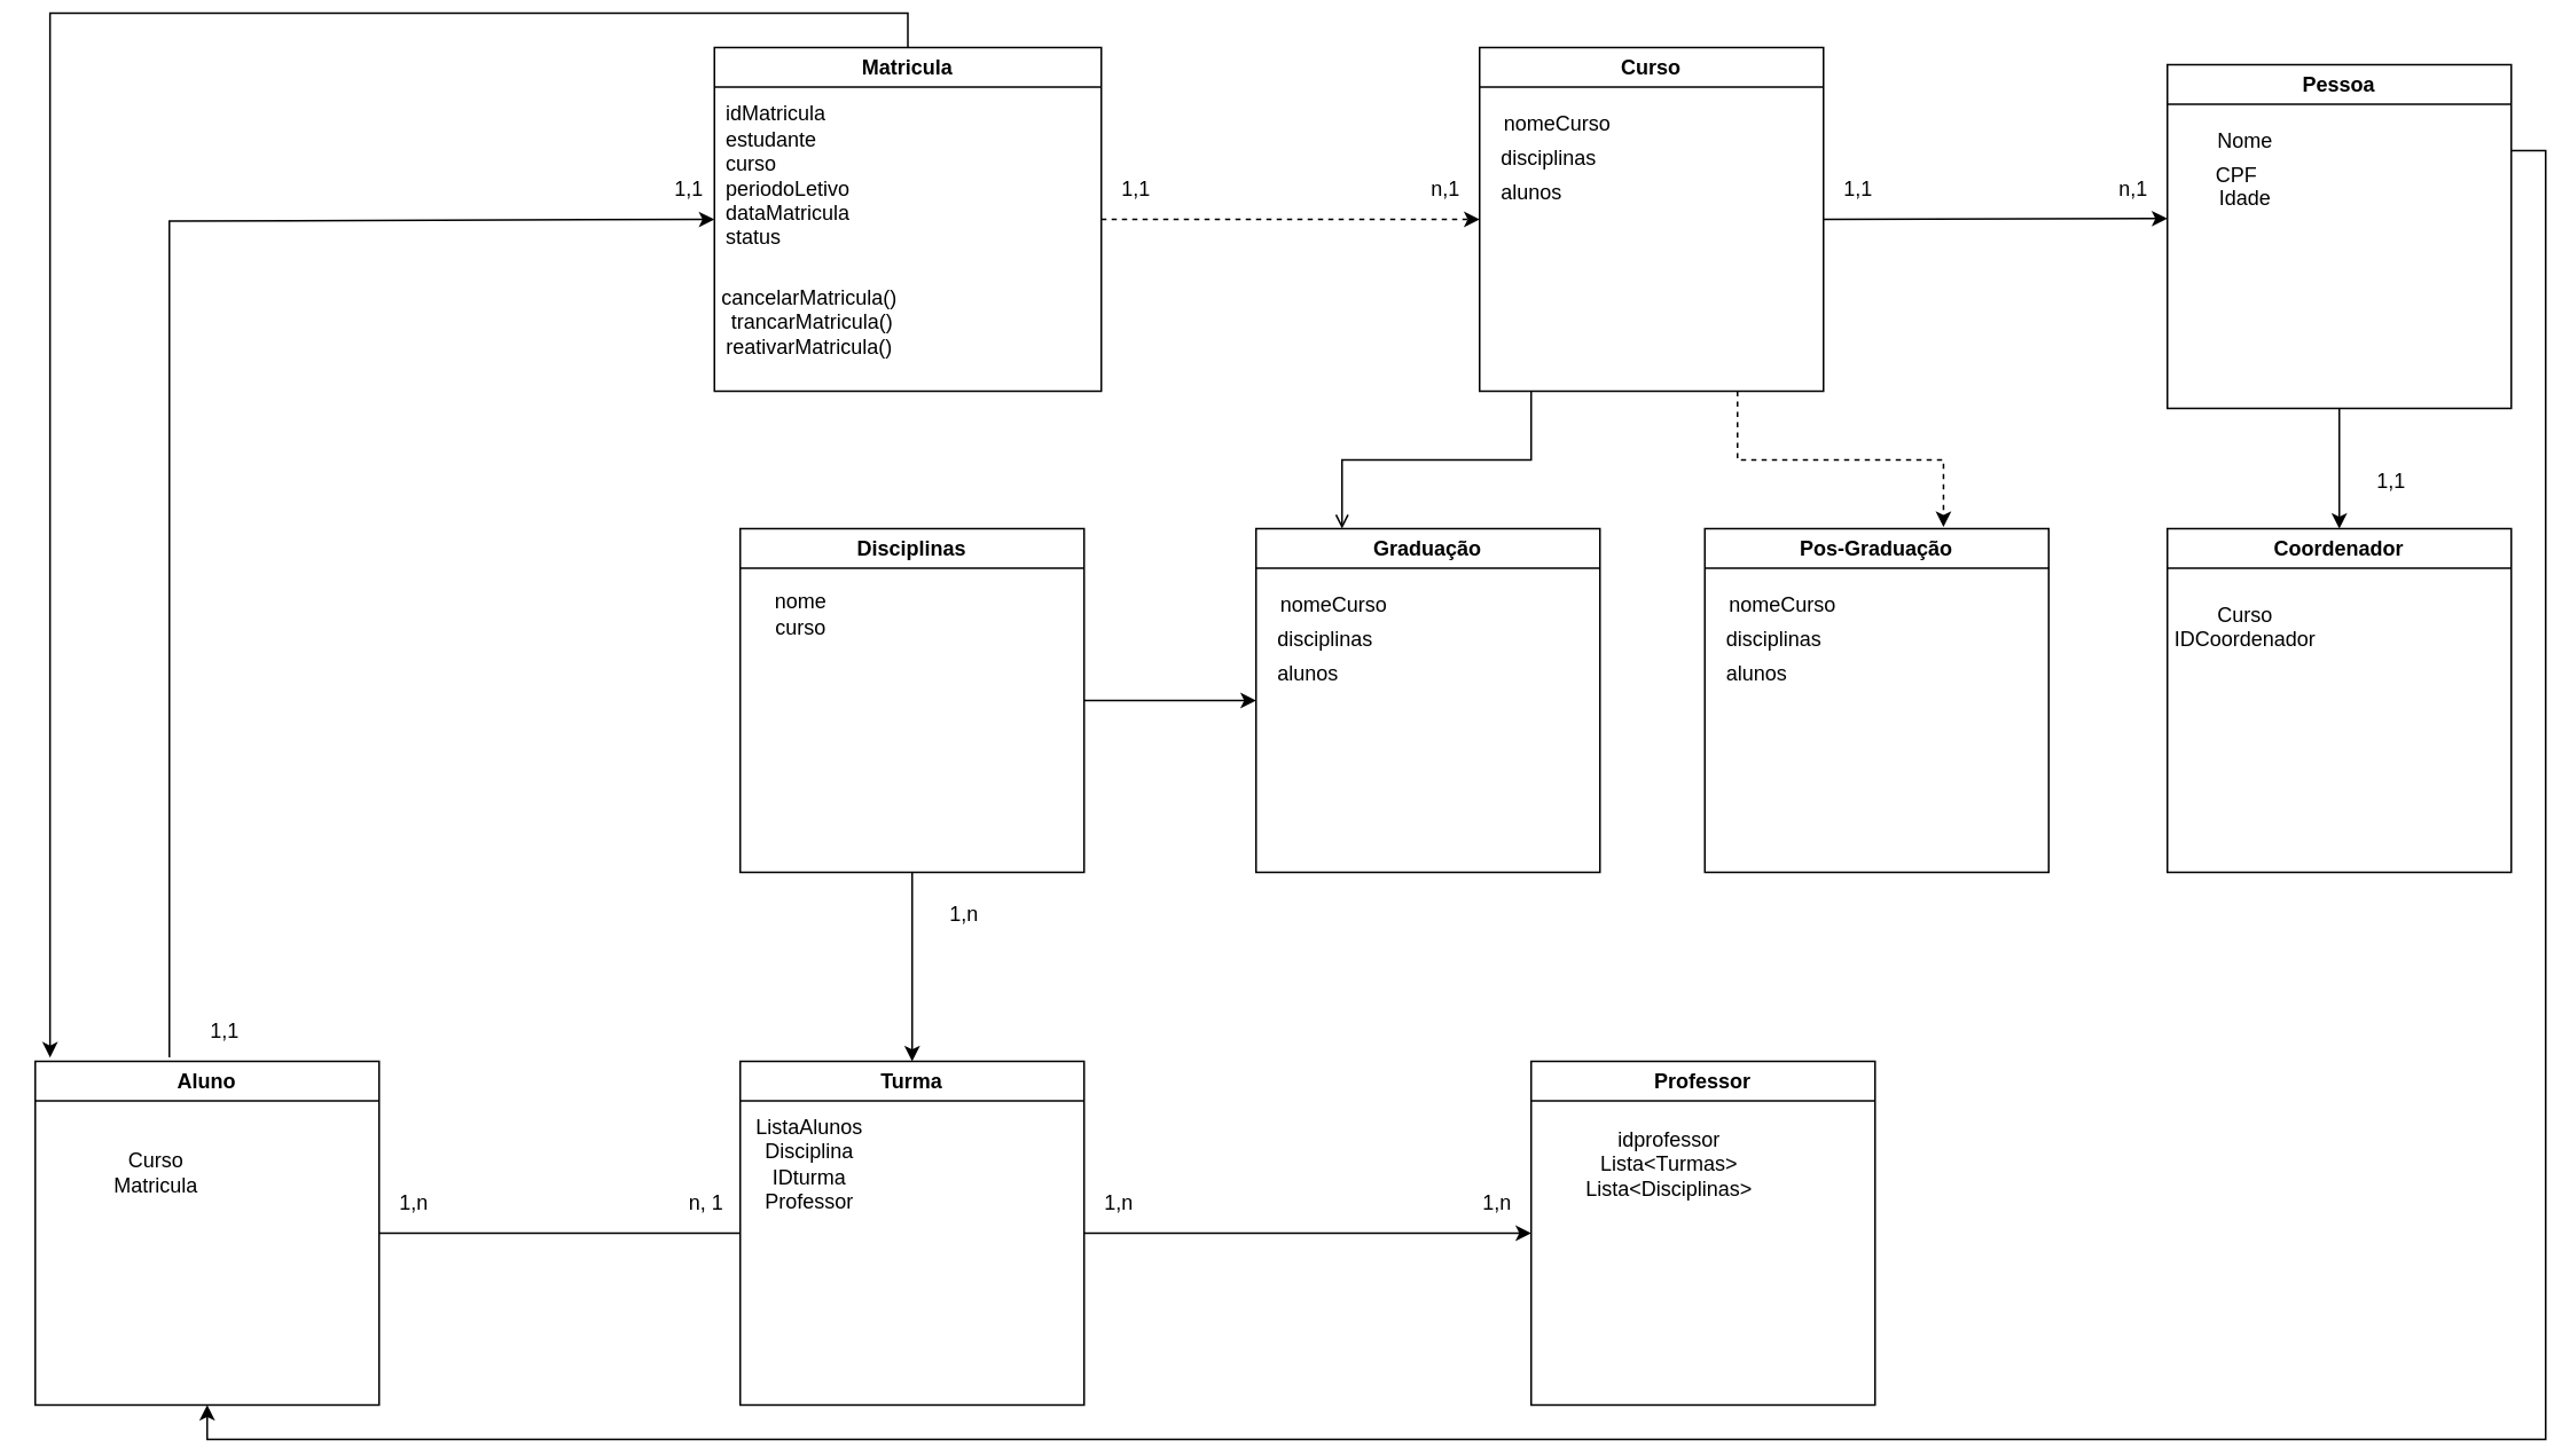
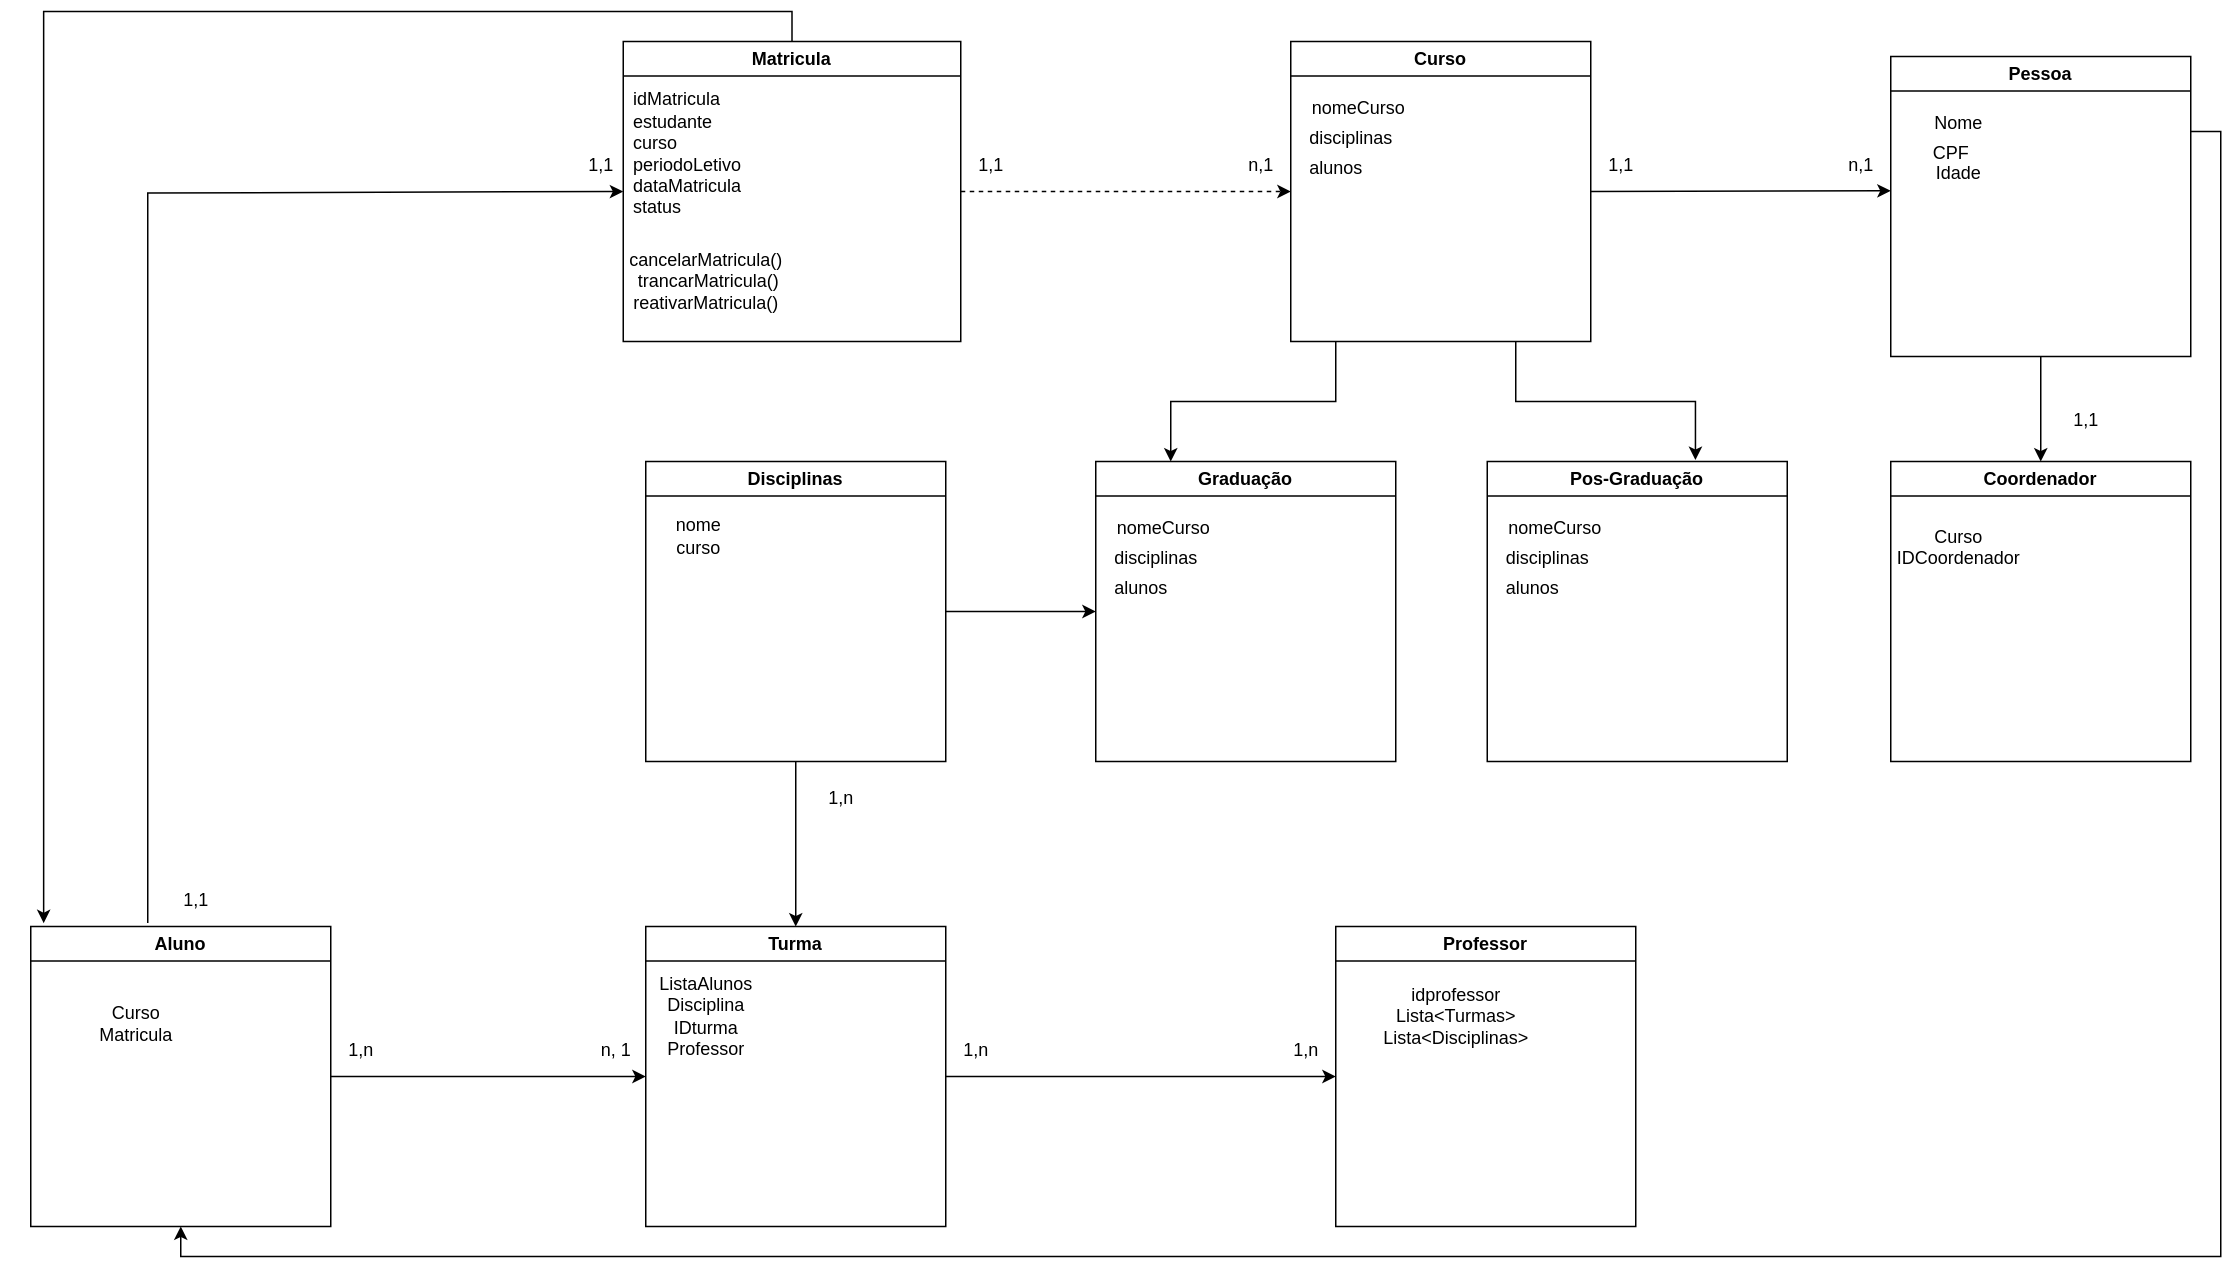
  <mxCell id="0" />
  <mxCell id="1" parent="0" />
- <mxCell id="2" style="edgeStyle=orthogonalEdgeStyle;rounded=0;orthogonalLoop=1;jettySize=auto;html=1;exitX=1;exitY=0.5;exitDx=0;exitDy=0;entryX=0;entryY=0.5;entryDx=0;entryDy=0;endArrow=none;" edge="1" parent="1" source="3" target="6"><mxGeometry relative="1" as="geometry" /></mxCell>
+ <mxCell id="2" style="edgeStyle=orthogonalEdgeStyle;rounded=0;orthogonalLoop=1;jettySize=auto;html=1;exitX=1;exitY=0.5;exitDx=0;exitDy=0;entryX=0;entryY=0.5;entryDx=0;entryDy=0;" edge="1" parent="1" source="3" target="6"><mxGeometry relative="1" as="geometry" /></mxCell>
  <mxCell id="3" value="Aluno" style="swimlane;whiteSpace=wrap;html=1;" vertex="1" parent="1"><mxGeometry x="20" y="610" width="200" height="200" as="geometry" /></mxCell>
  <mxCell id="4" value="Curso&lt;br&gt;Matricula" style="text;html=1;align=center;verticalAlign=middle;resizable=0;points=[];autosize=1;strokeColor=none;fillColor=none;" vertex="1" parent="3"><mxGeometry x="35" y="45" width="70" height="40" as="geometry" /></mxCell>
  <mxCell id="5" style="edgeStyle=orthogonalEdgeStyle;rounded=0;orthogonalLoop=1;jettySize=auto;html=1;entryX=0;entryY=0.5;entryDx=0;entryDy=0;" edge="1" parent="1" source="6" target="23"><mxGeometry relative="1" as="geometry" /></mxCell>
  <mxCell id="6" value="Turma" style="swimlane;whiteSpace=wrap;html=1;" vertex="1" parent="1"><mxGeometry x="430" y="610" width="200" height="200" as="geometry" /></mxCell>
  <mxCell id="7" value="ListaAlunos&lt;br&gt;Disciplina&lt;br&gt;IDturma&lt;br&gt;Professor" style="text;html=1;align=center;verticalAlign=middle;resizable=0;points=[];autosize=1;strokeColor=none;fillColor=none;" vertex="1" parent="6"><mxGeometry x="-5" y="25" width="90" height="70" as="geometry" /></mxCell>
  <mxCell id="8" style="edgeStyle=orthogonalEdgeStyle;rounded=0;orthogonalLoop=1;jettySize=auto;html=1;exitX=0.39;exitY=-0.012;exitDx=0;exitDy=0;entryX=0;entryY=0.5;entryDx=0;entryDy=0;exitPerimeter=0;" edge="1" parent="1" source="3" target="10"><mxGeometry relative="1" as="geometry"><mxPoint x="220" y="120" as="sourcePoint" /><Array as="points"><mxPoint x="98" y="121" /><mxPoint x="415" y="121" /></Array></mxGeometry></mxCell>
  <mxCell id="9" style="edgeStyle=orthogonalEdgeStyle;rounded=0;orthogonalLoop=1;jettySize=auto;html=1;entryX=0;entryY=0.5;entryDx=0;entryDy=0;dashed=1;" edge="1" parent="1" source="10" target="19"><mxGeometry relative="1" as="geometry" /></mxCell>
  <mxCell id="10" value="Matricula" style="swimlane;whiteSpace=wrap;html=1;startSize=23;" vertex="1" parent="1"><mxGeometry x="415" y="20" width="225" height="200" as="geometry" /></mxCell>
  <mxCell id="11" value="&lt;div&gt;idMatricula&lt;/div&gt;&lt;div&gt;estudante&lt;/div&gt;&lt;div&gt;curso&lt;/div&gt;&lt;div&gt;periodoLetivo&lt;/div&gt;&lt;div&gt;dataMatricula&lt;/div&gt;&lt;div&gt;status&lt;/div&gt;" style="text;html=1;align=left;verticalAlign=middle;resizable=0;points=[];autosize=1;strokeColor=none;fillColor=none;" vertex="1" parent="10"><mxGeometry x="5" y="25" width="100" height="100" as="geometry" /></mxCell>
  <mxCell id="12" value="&lt;div&gt;cancelarMatricula()&lt;/div&gt;&lt;div&gt;&lt;span style=&quot;background-color: initial;&quot;&gt;&amp;nbsp;&lt;/span&gt;&lt;span style=&quot;background-color: initial;&quot;&gt;trancarMatricula()&lt;/span&gt;&lt;/div&gt;&lt;div&gt;reativarMatricula()&lt;/div&gt;" style="text;html=1;align=center;verticalAlign=middle;resizable=0;points=[];autosize=1;strokeColor=none;fillColor=none;" vertex="1" parent="10"><mxGeometry x="-10" y="130" width="130" height="60" as="geometry" /></mxCell>
  <mxCell id="13" style="edgeStyle=orthogonalEdgeStyle;rounded=0;orthogonalLoop=1;jettySize=auto;html=1;exitX=1;exitY=0.5;exitDx=0;exitDy=0;entryX=0;entryY=0.5;entryDx=0;entryDy=0;" edge="1" parent="1" source="15" target="27"><mxGeometry relative="1" as="geometry"><mxPoint x="720" y="400.714" as="targetPoint" /></mxGeometry></mxCell>
  <mxCell id="14" style="edgeStyle=orthogonalEdgeStyle;rounded=0;orthogonalLoop=1;jettySize=auto;html=1;exitX=0.5;exitY=1;exitDx=0;exitDy=0;entryX=0.5;entryY=0;entryDx=0;entryDy=0;" edge="1" parent="1" source="15" target="6"><mxGeometry relative="1" as="geometry" /></mxCell>
  <mxCell id="15" value="Disciplinas" style="swimlane;whiteSpace=wrap;html=1;startSize=23;" vertex="1" parent="1"><mxGeometry x="430" y="300" width="200" height="200" as="geometry" /></mxCell>
  <mxCell id="16" value="nome&lt;div&gt;curso&lt;/div&gt;" style="text;html=1;align=center;verticalAlign=middle;resizable=0;points=[];autosize=1;strokeColor=none;fillColor=none;" vertex="1" parent="15"><mxGeometry x="10" y="30" width="50" height="40" as="geometry" /></mxCell>
- <mxCell id="17" style="edgeStyle=orthogonalEdgeStyle;rounded=0;orthogonalLoop=1;jettySize=auto;html=1;entryX=0.25;entryY=0;entryDx=0;entryDy=0;endArrow=open;" edge="1" parent="1" source="19" target="27"><mxGeometry relative="1" as="geometry"><Array as="points"><mxPoint x="890" y="260" /><mxPoint x="780" y="260" /></Array></mxGeometry></mxCell>
+ <mxCell id="17" style="edgeStyle=orthogonalEdgeStyle;rounded=0;orthogonalLoop=1;jettySize=auto;html=1;entryX=0.25;entryY=0;entryDx=0;entryDy=0;" edge="1" parent="1" source="19" target="27"><mxGeometry relative="1" as="geometry"><Array as="points"><mxPoint x="890" y="260" /><mxPoint x="780" y="260" /></Array></mxGeometry></mxCell>
  <mxCell id="18" style="edgeStyle=orthogonalEdgeStyle;rounded=0;orthogonalLoop=1;jettySize=auto;html=1;exitX=1;exitY=0.5;exitDx=0;exitDy=0;" edge="1" parent="1" source="19"><mxGeometry relative="1" as="geometry"><mxPoint x="1260" y="119.529" as="targetPoint" /></mxGeometry></mxCell>
  <mxCell id="19" value="Curso" style="swimlane;whiteSpace=wrap;html=1;startSize=23;" vertex="1" parent="1"><mxGeometry x="860" y="20" width="200" height="200" as="geometry" /></mxCell>
  <mxCell id="20" value="nomeCurso" style="text;html=1;align=center;verticalAlign=middle;resizable=0;points=[];autosize=1;strokeColor=none;fillColor=none;" vertex="1" parent="19"><mxGeometry y="30" width="90" height="30" as="geometry" /></mxCell>
  <mxCell id="21" value="disciplinas" style="text;html=1;align=center;verticalAlign=middle;resizable=0;points=[];autosize=1;strokeColor=none;fillColor=none;" vertex="1" parent="19"><mxGeometry y="50" width="80" height="30" as="geometry" /></mxCell>
  <mxCell id="22" value="alunos" style="text;html=1;align=center;verticalAlign=middle;resizable=0;points=[];autosize=1;strokeColor=none;fillColor=none;" vertex="1" parent="19"><mxGeometry y="70" width="60" height="30" as="geometry" /></mxCell>
  <mxCell id="23" value="Professor" style="swimlane;whiteSpace=wrap;html=1;startSize=23;" vertex="1" parent="1"><mxGeometry x="890" y="610" width="200" height="200" as="geometry" /></mxCell>
  <mxCell id="24" value="idprofessor&lt;div&gt;Lista&amp;lt;Turmas&amp;gt;&lt;br&gt;Lista&amp;lt;Disciplinas&amp;gt;&lt;/div&gt;" style="text;html=1;align=center;verticalAlign=middle;resizable=0;points=[];autosize=1;strokeColor=none;fillColor=none;" vertex="1" parent="23"><mxGeometry x="20" y="30" width="120" height="60" as="geometry" /></mxCell>
  <mxCell id="25" value="Coordenador" style="swimlane;whiteSpace=wrap;html=1;startSize=23;" vertex="1" parent="1"><mxGeometry x="1260" y="300" width="200" height="200" as="geometry" /></mxCell>
  <mxCell id="26" value="Curso&lt;br&gt;IDCoordenador&lt;div&gt;&lt;br&gt;&lt;/div&gt;" style="text;html=1;align=center;verticalAlign=middle;resizable=0;points=[];autosize=1;strokeColor=none;fillColor=none;" vertex="1" parent="25"><mxGeometry x="-10" y="35" width="110" height="60" as="geometry" /></mxCell>
  <mxCell id="27" value="Graduação" style="swimlane;whiteSpace=wrap;html=1;startSize=23;" vertex="1" parent="1"><mxGeometry x="730" y="300" width="200" height="200" as="geometry" /></mxCell>
  <mxCell id="28" value="nomeCurso" style="text;html=1;align=center;verticalAlign=middle;resizable=0;points=[];autosize=1;strokeColor=none;fillColor=none;" vertex="1" parent="27"><mxGeometry y="30" width="90" height="30" as="geometry" /></mxCell>
  <mxCell id="29" value="disciplinas" style="text;html=1;align=center;verticalAlign=middle;resizable=0;points=[];autosize=1;strokeColor=none;fillColor=none;" vertex="1" parent="27"><mxGeometry y="50" width="80" height="30" as="geometry" /></mxCell>
  <mxCell id="30" value="alunos" style="text;html=1;align=center;verticalAlign=middle;resizable=0;points=[];autosize=1;strokeColor=none;fillColor=none;" vertex="1" parent="27"><mxGeometry y="70" width="60" height="30" as="geometry" /></mxCell>
  <mxCell id="31" value="Pos-Graduação" style="swimlane;whiteSpace=wrap;html=1;startSize=23;" vertex="1" parent="1"><mxGeometry x="991" y="300" width="200" height="200" as="geometry" /></mxCell>
  <mxCell id="32" value="nomeCurso" style="text;html=1;align=center;verticalAlign=middle;resizable=0;points=[];autosize=1;strokeColor=none;fillColor=none;" vertex="1" parent="31"><mxGeometry y="30" width="90" height="30" as="geometry" /></mxCell>
  <mxCell id="33" value="disciplinas" style="text;html=1;align=center;verticalAlign=middle;resizable=0;points=[];autosize=1;strokeColor=none;fillColor=none;" vertex="1" parent="31"><mxGeometry y="50" width="80" height="30" as="geometry" /></mxCell>
  <mxCell id="34" value="alunos" style="text;html=1;align=center;verticalAlign=middle;resizable=0;points=[];autosize=1;strokeColor=none;fillColor=none;" vertex="1" parent="31"><mxGeometry y="70" width="60" height="30" as="geometry" /></mxCell>
- <mxCell id="35" style="edgeStyle=orthogonalEdgeStyle;rounded=0;orthogonalLoop=1;jettySize=auto;html=1;exitX=0.75;exitY=1;exitDx=0;exitDy=0;entryX=0.694;entryY=-0.005;entryDx=0;entryDy=0;entryPerimeter=0;dashed=1;" edge="1" parent="1" source="19" target="31"><mxGeometry relative="1" as="geometry" /></mxCell>
+ <mxCell id="35" style="edgeStyle=orthogonalEdgeStyle;rounded=0;orthogonalLoop=1;jettySize=auto;html=1;exitX=0.75;exitY=1;exitDx=0;exitDy=0;entryX=0.694;entryY=-0.005;entryDx=0;entryDy=0;entryPerimeter=0;" edge="1" parent="1" source="19" target="31"><mxGeometry relative="1" as="geometry" /></mxCell>
  <mxCell id="36" style="edgeStyle=orthogonalEdgeStyle;rounded=0;orthogonalLoop=1;jettySize=auto;html=1;exitX=0.5;exitY=1;exitDx=0;exitDy=0;entryX=0.5;entryY=0;entryDx=0;entryDy=0;" edge="1" parent="1" source="38" target="25"><mxGeometry relative="1" as="geometry" /></mxCell>
  <mxCell id="37" style="edgeStyle=orthogonalEdgeStyle;rounded=0;orthogonalLoop=1;jettySize=auto;html=1;exitX=1;exitY=0.25;exitDx=0;exitDy=0;entryX=0.5;entryY=1;entryDx=0;entryDy=0;" edge="1" parent="1" source="38" target="3"><mxGeometry relative="1" as="geometry" /></mxCell>
  <mxCell id="38" value="Pessoa" style="swimlane;whiteSpace=wrap;html=1;startSize=23;" vertex="1" parent="1"><mxGeometry x="1260" y="30" width="200" height="200" as="geometry" /></mxCell>
  <mxCell id="39" value="Nome" style="text;html=1;align=center;verticalAlign=middle;resizable=0;points=[];autosize=1;strokeColor=none;fillColor=none;" vertex="1" parent="38"><mxGeometry x="15" y="30" width="60" height="30" as="geometry" /></mxCell>
  <mxCell id="40" value="CPF" style="text;html=1;align=center;verticalAlign=middle;resizable=0;points=[];autosize=1;strokeColor=none;fillColor=none;" vertex="1" parent="38"><mxGeometry x="15" y="50" width="50" height="30" as="geometry" /></mxCell>
  <mxCell id="41" value="Idade&lt;div&gt;&lt;br/&gt;&lt;/div&gt;" style="text;html=1;align=center;verticalAlign=middle;resizable=0;points=[];autosize=1;strokeColor=none;fillColor=none;" vertex="1" parent="38"><mxGeometry x="20" y="65" width="50" height="40" as="geometry" /></mxCell>
  <mxCell id="42" style="edgeStyle=orthogonalEdgeStyle;rounded=0;orthogonalLoop=1;jettySize=auto;html=1;exitX=0.5;exitY=0;exitDx=0;exitDy=0;entryX=0.043;entryY=-0.011;entryDx=0;entryDy=0;entryPerimeter=0;" edge="1" parent="1" source="10" target="3"><mxGeometry relative="1" as="geometry" /></mxCell>
  <mxCell id="43" value="1,n" style="text;html=1;align=center;verticalAlign=middle;resizable=0;points=[];autosize=1;strokeColor=none;fillColor=none;" vertex="1" parent="1"><mxGeometry x="220" y="678" width="40" height="30" as="geometry" /></mxCell>
  <mxCell id="44" value="n, 1" style="text;html=1;align=center;verticalAlign=middle;resizable=0;points=[];autosize=1;strokeColor=none;fillColor=none;" vertex="1" parent="1"><mxGeometry x="390" y="678" width="40" height="30" as="geometry" /></mxCell>
  <mxCell id="45" value="1,n" style="text;html=1;align=center;verticalAlign=middle;resizable=0;points=[];autosize=1;strokeColor=none;fillColor=none;" vertex="1" parent="1"><mxGeometry x="850" y="678" width="40" height="30" as="geometry" /></mxCell>
  <mxCell id="46" value="1,n" style="text;html=1;align=center;verticalAlign=middle;resizable=0;points=[];autosize=1;strokeColor=none;fillColor=none;" vertex="1" parent="1"><mxGeometry x="630" y="678" width="40" height="30" as="geometry" /></mxCell>
  <mxCell id="47" value="1,1" style="text;html=1;align=center;verticalAlign=middle;resizable=0;points=[];autosize=1;strokeColor=none;fillColor=none;" vertex="1" parent="1"><mxGeometry x="380" y="88" width="40" height="30" as="geometry" /></mxCell>
  <mxCell id="48" value="1,1" style="text;html=1;align=center;verticalAlign=middle;resizable=0;points=[];autosize=1;strokeColor=none;fillColor=none;" vertex="1" parent="1"><mxGeometry x="110" y="578" width="40" height="30" as="geometry" /></mxCell>
  <mxCell id="49" value="1,1" style="text;html=1;align=center;verticalAlign=middle;resizable=0;points=[];autosize=1;strokeColor=none;fillColor=none;" vertex="1" parent="1"><mxGeometry x="640" y="88" width="40" height="30" as="geometry" /></mxCell>
  <mxCell id="50" value="n,1" style="text;html=1;align=center;verticalAlign=middle;resizable=0;points=[];autosize=1;strokeColor=none;fillColor=none;" vertex="1" parent="1"><mxGeometry x="820" y="88" width="40" height="30" as="geometry" /></mxCell>
  <mxCell id="51" value="1,1" style="text;html=1;align=center;verticalAlign=middle;resizable=0;points=[];autosize=1;strokeColor=none;fillColor=none;" vertex="1" parent="1"><mxGeometry x="1060" y="88" width="40" height="30" as="geometry" /></mxCell>
  <mxCell id="52" value="n,1" style="text;html=1;align=center;verticalAlign=middle;resizable=0;points=[];autosize=1;strokeColor=none;fillColor=none;" vertex="1" parent="1"><mxGeometry x="1220" y="88" width="40" height="30" as="geometry" /></mxCell>
  <mxCell id="53" value="1,1" style="text;html=1;align=center;verticalAlign=middle;resizable=0;points=[];autosize=1;strokeColor=none;fillColor=none;" vertex="1" parent="1"><mxGeometry x="1370" y="258" width="40" height="30" as="geometry" /></mxCell>
  <mxCell id="54" value="1,n" style="text;html=1;align=center;verticalAlign=middle;resizable=0;points=[];autosize=1;strokeColor=none;fillColor=none;" vertex="1" parent="1"><mxGeometry x="540" y="510" width="40" height="30" as="geometry" /></mxCell>
